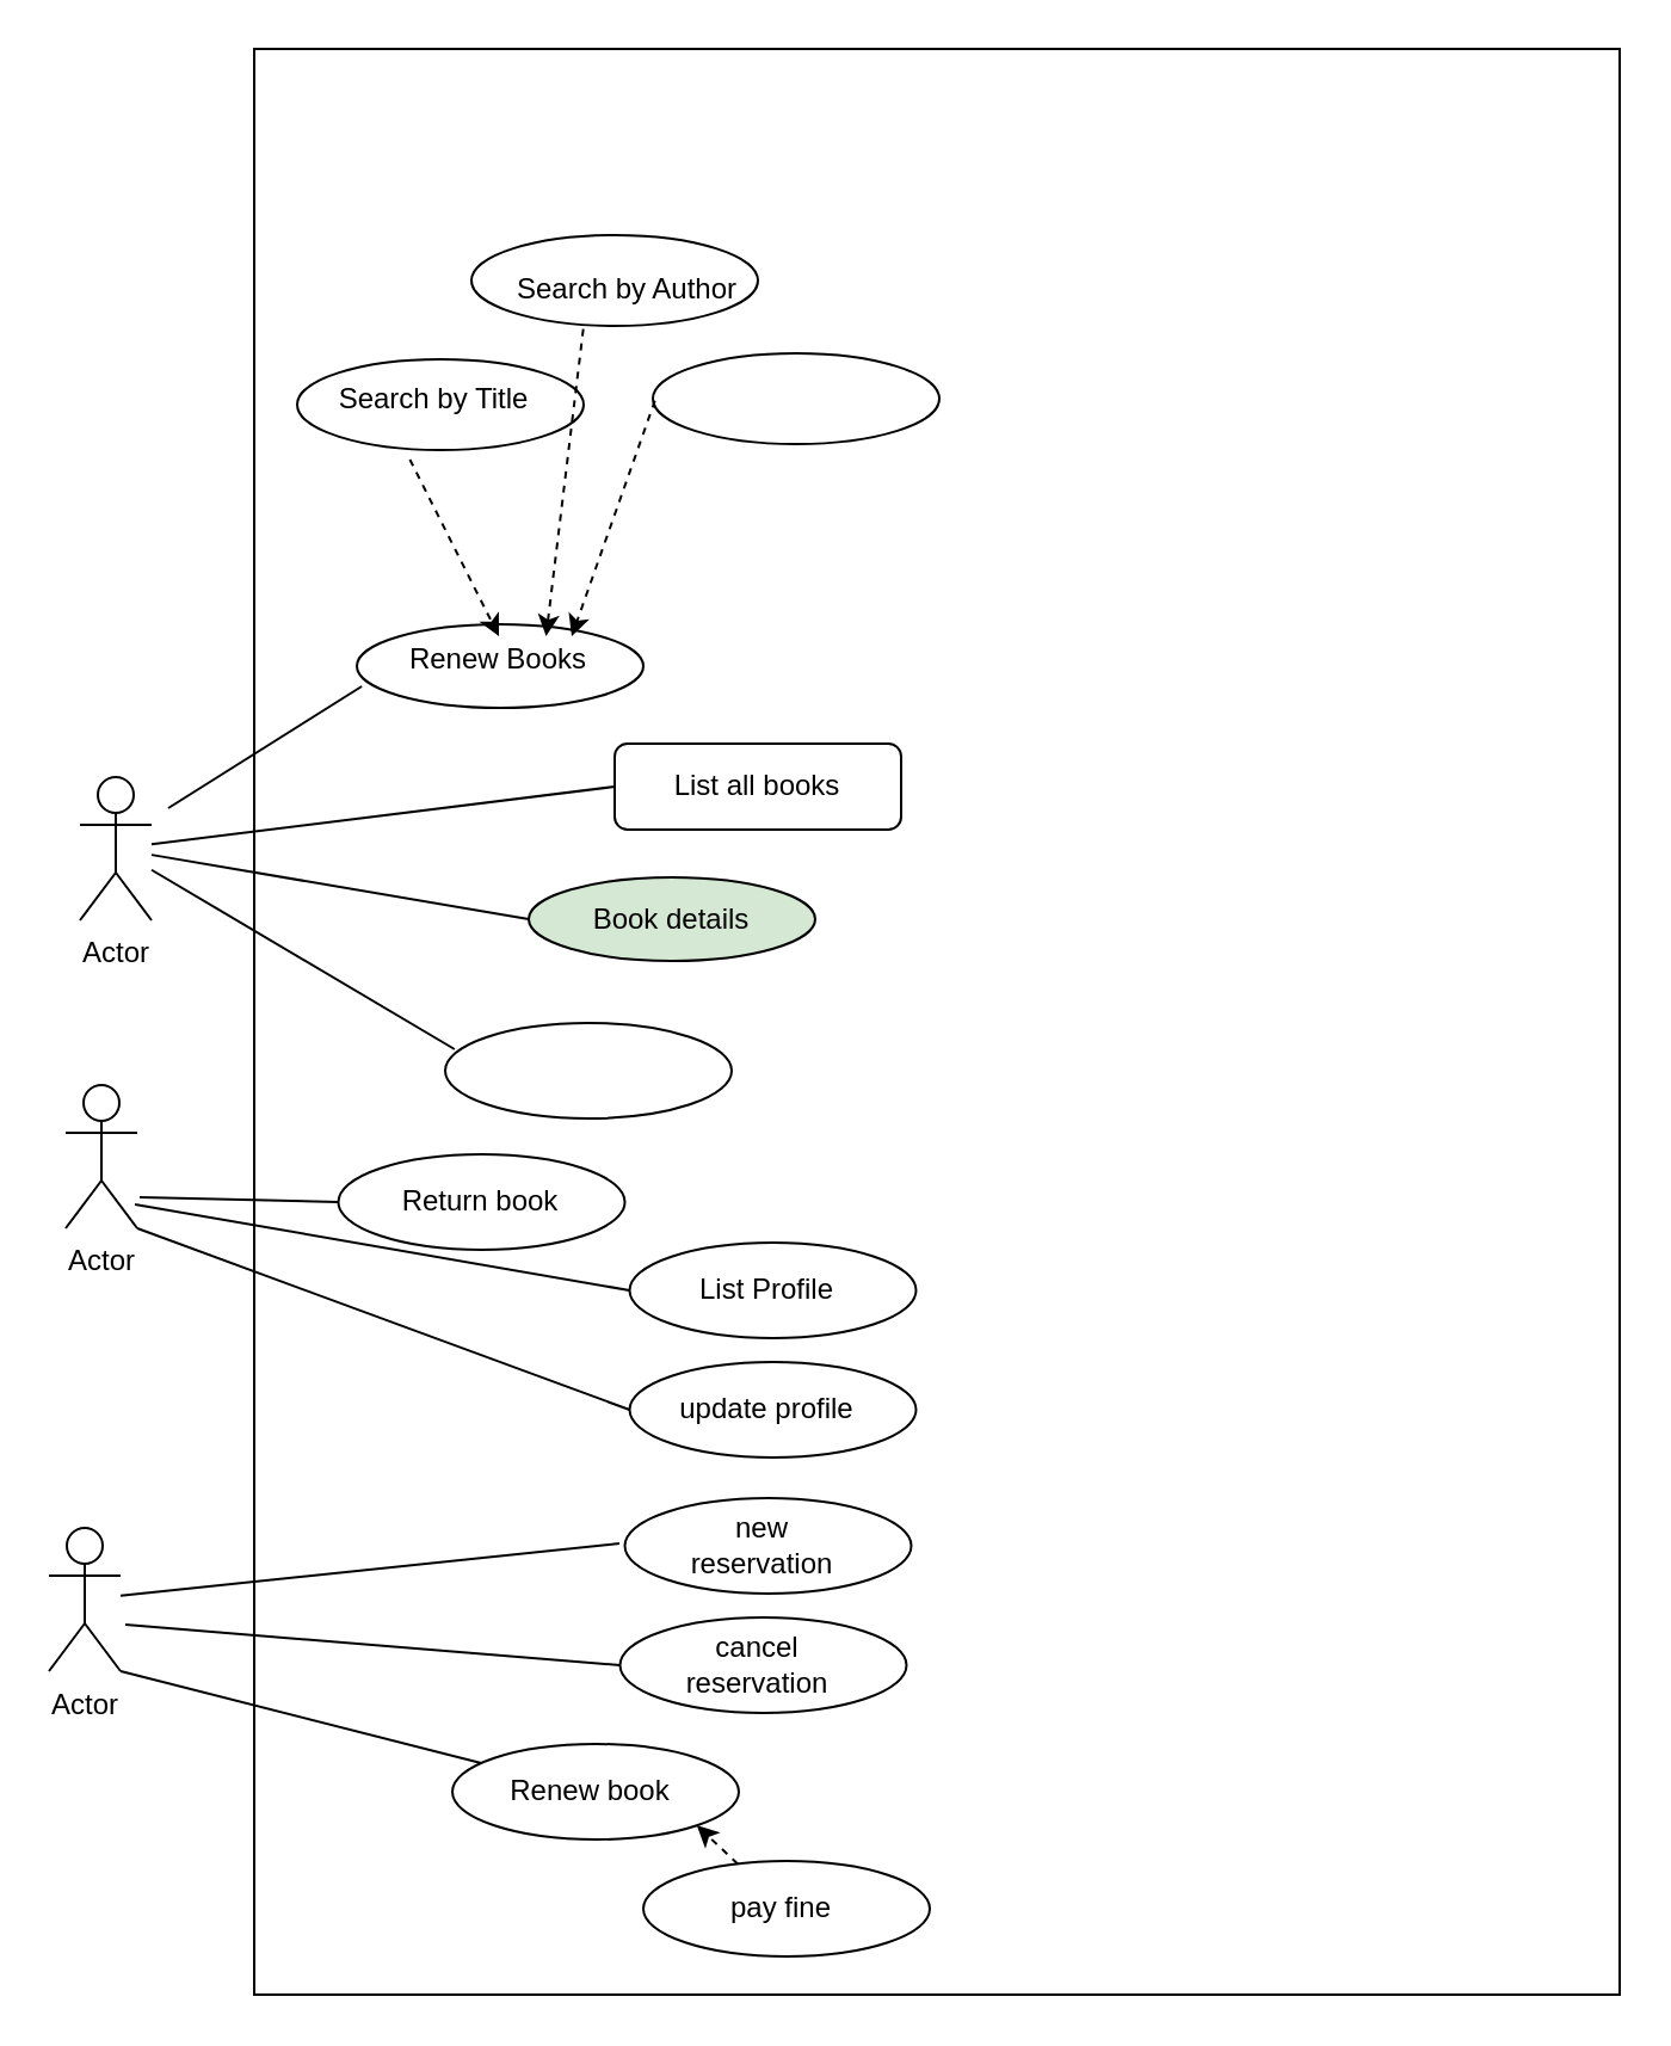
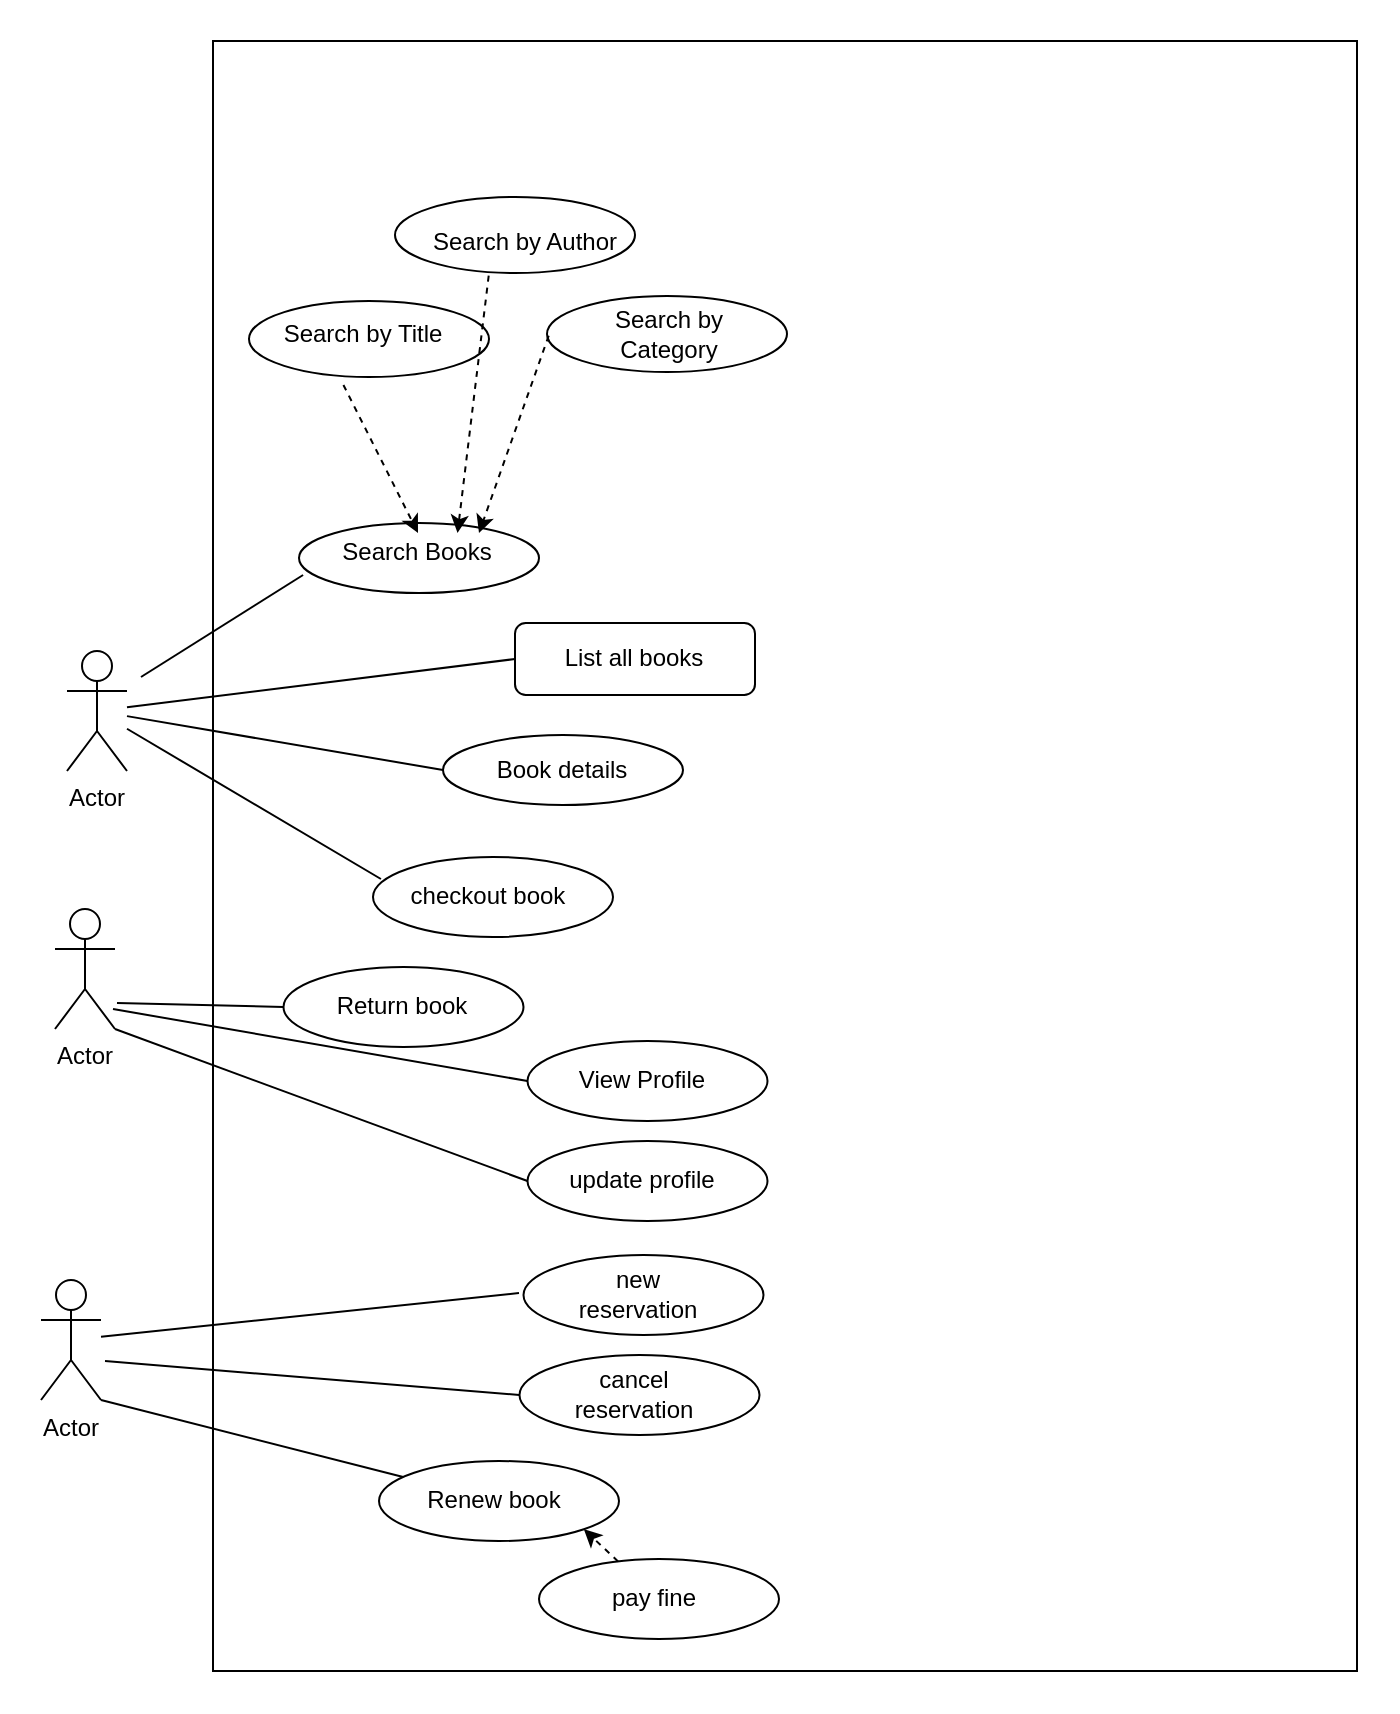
  <mxCell id="0" />
  <mxCell id="1" parent="0" />
  <mxCell id="2" value="Actor" style="shape=umlActor;verticalLabelPosition=bottom;verticalAlign=top;html=1;outlineConnect=0;" vertex="1" parent="1"><mxGeometry x="33" y="325" width="30" height="60" as="geometry" /></mxCell>
  <mxCell id="3" value="Actor" style="shape=umlActor;verticalLabelPosition=bottom;verticalAlign=top;html=1;outlineConnect=0;" vertex="1" parent="1"><mxGeometry x="27" y="454" width="30" height="60" as="geometry" /></mxCell>
  <mxCell id="4" value="" style="rounded=0;whiteSpace=wrap;html=1;" vertex="1" parent="1"><mxGeometry x="106" y="20" width="572" height="815" as="geometry" /></mxCell>
  <mxCell id="5" value="" style="ellipse;whiteSpace=wrap;html=1;" vertex="1" parent="1"><mxGeometry x="149" y="261" width="120" height="35" as="geometry" /></mxCell>
- <mxCell id="6" value="Renew Books" style="text;html=1;strokeColor=none;fillColor=none;align=center;verticalAlign=middle;whiteSpace=wrap;rounded=0;" vertex="1" parent="1"><mxGeometry x="169" y="266" width="79" height="20" as="geometry" /></mxCell>
+ <mxCell id="6" value="Search Books" style="text;html=1;strokeColor=none;fillColor=none;align=center;verticalAlign=middle;whiteSpace=wrap;rounded=0;" vertex="1" parent="1"><mxGeometry x="169" y="266" width="79" height="20" as="geometry" /></mxCell>
  <mxCell id="7" value="" style="ellipse;whiteSpace=wrap;html=1;" vertex="1" parent="1"><mxGeometry x="124" y="150" width="120" height="38" as="geometry" /></mxCell>
  <mxCell id="8" value="Search by Title" style="text;html=1;strokeColor=none;fillColor=none;align=center;verticalAlign=middle;whiteSpace=wrap;rounded=0;" vertex="1" parent="1"><mxGeometry x="137.5" y="156.5" width="86.5" height="20" as="geometry" /></mxCell>
  <mxCell id="9" value="" style="ellipse;whiteSpace=wrap;html=1;" vertex="1" parent="1"><mxGeometry x="197" y="98" width="120" height="38" as="geometry" /></mxCell>
  <mxCell id="10" value="Search by Author" style="text;html=1;strokeColor=none;fillColor=none;align=center;verticalAlign=middle;whiteSpace=wrap;rounded=0;" vertex="1" parent="1"><mxGeometry x="213.75" y="111" width="97.25" height="20" as="geometry" /></mxCell>
  <mxCell id="11" value="" style="ellipse;whiteSpace=wrap;html=1;" vertex="1" parent="1"><mxGeometry x="273" y="147.5" width="120" height="38" as="geometry" /></mxCell>
+ <mxCell id="12" value="Search by Category" style="text;html=1;strokeColor=none;fillColor=none;align=center;verticalAlign=middle;whiteSpace=wrap;rounded=0;" vertex="1" parent="1"><mxGeometry x="286" y="156.5" width="97.25" height="20" as="geometry" /></mxCell>
  <mxCell id="13" value="List all books" style="whiteSpace=wrap;html=1;rounded=1;" vertex="1" parent="1"><mxGeometry x="257" y="311" width="120" height="36" as="geometry" /></mxCell>
- <mxCell id="14" value="Book details" style="ellipse;whiteSpace=wrap;html=1;fillColor=#d5e8d4;" vertex="1" parent="1"><mxGeometry x="221" y="367" width="120" height="35" as="geometry" /></mxCell>
+ <mxCell id="14" value="Book details" style="ellipse;whiteSpace=wrap;html=1;" vertex="1" parent="1"><mxGeometry x="221" y="367" width="120" height="35" as="geometry" /></mxCell>
  <mxCell id="15" value="" style="ellipse;whiteSpace=wrap;html=1;" vertex="1" parent="1"><mxGeometry x="186" y="428" width="120" height="40" as="geometry" /></mxCell>
+ <mxCell id="16" value="checkout book" style="text;html=1;strokeColor=none;fillColor=none;align=center;verticalAlign=middle;whiteSpace=wrap;rounded=0;" vertex="1" parent="1"><mxGeometry x="202" y="440.5" width="84" height="15" as="geometry" /></mxCell>
  <mxCell id="17" value="" style="ellipse;whiteSpace=wrap;html=1;" vertex="1" parent="1"><mxGeometry x="263.25" y="520" width="120" height="40" as="geometry" /></mxCell>
- <mxCell id="18" value="List Profile" style="text;html=1;strokeColor=none;fillColor=none;align=center;verticalAlign=middle;whiteSpace=wrap;rounded=0;" vertex="1" parent="1"><mxGeometry x="279.25" y="532.5" width="84" height="15" as="geometry" /></mxCell>
+ <mxCell id="18" value="View Profile" style="text;html=1;strokeColor=none;fillColor=none;align=center;verticalAlign=middle;whiteSpace=wrap;rounded=0;" vertex="1" parent="1"><mxGeometry x="279.25" y="532.5" width="84" height="15" as="geometry" /></mxCell>
  <mxCell id="19" value="" style="ellipse;whiteSpace=wrap;html=1;" vertex="1" parent="1"><mxGeometry x="263.25" y="570" width="120" height="40" as="geometry" /></mxCell>
  <mxCell id="20" value="update profile" style="text;html=1;strokeColor=none;fillColor=none;align=center;verticalAlign=middle;whiteSpace=wrap;rounded=0;" vertex="1" parent="1"><mxGeometry x="279.25" y="582.5" width="84" height="15" as="geometry" /></mxCell>
  <mxCell id="21" value="" style="ellipse;whiteSpace=wrap;html=1;" vertex="1" parent="1"><mxGeometry x="261.25" y="627" width="120" height="40" as="geometry" /></mxCell>
  <mxCell id="22" value="new reservation" style="text;html=1;strokeColor=none;fillColor=none;align=center;verticalAlign=middle;whiteSpace=wrap;rounded=0;" vertex="1" parent="1"><mxGeometry x="277.25" y="639.5" width="84" height="15" as="geometry" /></mxCell>
  <mxCell id="23" value="" style="ellipse;whiteSpace=wrap;html=1;" vertex="1" parent="1"><mxGeometry x="259.25" y="677" width="120" height="40" as="geometry" /></mxCell>
  <mxCell id="24" value="cancel reservation" style="text;html=1;strokeColor=none;fillColor=none;align=center;verticalAlign=middle;whiteSpace=wrap;rounded=0;" vertex="1" parent="1"><mxGeometry x="275.25" y="689.5" width="84" height="15" as="geometry" /></mxCell>
  <mxCell id="25" value="" style="ellipse;whiteSpace=wrap;html=1;" vertex="1" parent="1"><mxGeometry x="141.25" y="483" width="120" height="40" as="geometry" /></mxCell>
  <mxCell id="26" value="Return book" style="text;html=1;strokeColor=none;fillColor=none;align=center;verticalAlign=middle;whiteSpace=wrap;rounded=0;" vertex="1" parent="1"><mxGeometry x="159.25" y="495.5" width="84" height="15" as="geometry" /></mxCell>
  <mxCell id="27" value="" style="ellipse;whiteSpace=wrap;html=1;" vertex="1" parent="1"><mxGeometry x="189" y="730" width="120" height="40" as="geometry" /></mxCell>
  <mxCell id="28" value="Renew book" style="text;html=1;strokeColor=none;fillColor=none;align=center;verticalAlign=middle;whiteSpace=wrap;rounded=0;" vertex="1" parent="1"><mxGeometry x="205" y="742.5" width="84" height="15" as="geometry" /></mxCell>
  <mxCell id="29" value="" style="ellipse;whiteSpace=wrap;html=1;" vertex="1" parent="1"><mxGeometry x="269" y="779" width="120" height="40" as="geometry" /></mxCell>
  <mxCell id="30" value="pay fine" style="text;html=1;strokeColor=none;fillColor=none;align=center;verticalAlign=middle;whiteSpace=wrap;rounded=0;" vertex="1" parent="1"><mxGeometry x="285" y="791.5" width="84" height="15" as="geometry" /></mxCell>
  <mxCell id="31" value="" style="endArrow=classic;html=1;dashed=1;exitX=0.241;exitY=0.144;exitDx=0;exitDy=0;exitPerimeter=0;entryX=0.75;entryY=0;entryDx=0;entryDy=0;" edge="1" parent="1" source="4" target="6"><mxGeometry width="50" height="50" relative="1" as="geometry"><mxPoint x="370" y="352" as="sourcePoint" /><mxPoint x="420" y="302" as="targetPoint" /></mxGeometry></mxCell>
  <mxCell id="32" value="" style="endArrow=classic;html=1;dashed=1;exitX=0.241;exitY=0.144;exitDx=0;exitDy=0;exitPerimeter=0;entryX=0.886;entryY=0;entryDx=0;entryDy=0;entryPerimeter=0;" edge="1" parent="1" target="6"><mxGeometry width="50" height="50" relative="1" as="geometry"><mxPoint x="273.852" y="167.36" as="sourcePoint" /><mxPoint x="232.375" y="186.5" as="targetPoint" /></mxGeometry></mxCell>
  <mxCell id="33" value="" style="endArrow=classic;html=1;dashed=1;exitX=0.114;exitY=0.211;exitDx=0;exitDy=0;exitPerimeter=0;entryX=0.5;entryY=0;entryDx=0;entryDy=0;" edge="1" parent="1" source="4" target="6"><mxGeometry width="50" height="50" relative="1" as="geometry"><mxPoint x="283.852" y="177.36" as="sourcePoint" /><mxPoint x="242.375" y="196.5" as="targetPoint" /></mxGeometry></mxCell>
  <mxCell id="34" value="" style="endArrow=none;html=1;entryX=0;entryY=0.5;entryDx=0;entryDy=0;" edge="1" parent="1" source="2" target="13"><mxGeometry width="50" height="50" relative="1" as="geometry"><mxPoint x="370" y="423" as="sourcePoint" /><mxPoint x="420" y="373" as="targetPoint" /></mxGeometry></mxCell>
  <mxCell id="35" value="" style="endArrow=none;html=1;entryX=0;entryY=0.5;entryDx=0;entryDy=0;" edge="1" parent="1" source="2" target="14"><mxGeometry width="50" height="50" relative="1" as="geometry"><mxPoint x="370" y="423" as="sourcePoint" /><mxPoint x="420" y="373" as="targetPoint" /></mxGeometry></mxCell>
  <mxCell id="36" value="" style="endArrow=none;html=1;entryX=0.033;entryY=0.275;entryDx=0;entryDy=0;entryPerimeter=0;" edge="1" parent="1" source="2" target="15"><mxGeometry width="50" height="50" relative="1" as="geometry"><mxPoint x="370" y="423" as="sourcePoint" /><mxPoint x="420" y="373" as="targetPoint" /></mxGeometry></mxCell>
  <mxCell id="37" value="" style="endArrow=none;html=1;entryX=0;entryY=0.5;entryDx=0;entryDy=0;" edge="1" parent="1" target="25"><mxGeometry width="50" height="50" relative="1" as="geometry"><mxPoint x="58" y="501" as="sourcePoint" /><mxPoint x="420" y="373" as="targetPoint" /></mxGeometry></mxCell>
  <mxCell id="38" value="" style="endArrow=none;html=1;exitX=1;exitY=1;exitDx=0;exitDy=0;exitPerimeter=0;entryX=0;entryY=0.5;entryDx=0;entryDy=0;" edge="1" parent="1" source="3" target="19"><mxGeometry width="50" height="50" relative="1" as="geometry"><mxPoint x="370" y="601" as="sourcePoint" /><mxPoint x="420" y="551" as="targetPoint" /></mxGeometry></mxCell>
  <mxCell id="39" value="Actor" style="shape=umlActor;verticalLabelPosition=bottom;verticalAlign=top;html=1;outlineConnect=0;" vertex="1" parent="1"><mxGeometry x="20" y="639.5" width="30" height="60" as="geometry" /></mxCell>
  <mxCell id="40" value="" style="endArrow=none;html=1;" edge="1" parent="1" source="39"><mxGeometry width="50" height="50" relative="1" as="geometry"><mxPoint x="370" y="680" as="sourcePoint" /><mxPoint x="259" y="646" as="targetPoint" /></mxGeometry></mxCell>
  <mxCell id="41" value="" style="endArrow=none;html=1;entryX=0;entryY=0.5;entryDx=0;entryDy=0;" edge="1" parent="1" target="23"><mxGeometry width="50" height="50" relative="1" as="geometry"><mxPoint x="52" y="680" as="sourcePoint" /><mxPoint x="420" y="630" as="targetPoint" /></mxGeometry></mxCell>
  <mxCell id="42" value="" style="endArrow=none;html=1;entryX=0.017;entryY=0.743;entryDx=0;entryDy=0;entryPerimeter=0;" edge="1" parent="1" target="5"><mxGeometry width="50" height="50" relative="1" as="geometry"><mxPoint x="70" y="338" as="sourcePoint" /><mxPoint x="420" y="316" as="targetPoint" /></mxGeometry></mxCell>
  <mxCell id="43" value="" style="endArrow=none;html=1;entryX=0;entryY=0.5;entryDx=0;entryDy=0;" edge="1" parent="1" target="17"><mxGeometry width="50" height="50" relative="1" as="geometry"><mxPoint x="56" y="504" as="sourcePoint" /><mxPoint x="420" y="633" as="targetPoint" /></mxGeometry></mxCell>
  <mxCell id="44" value="" style="endArrow=none;html=1;exitX=1;exitY=1;exitDx=0;exitDy=0;exitPerimeter=0;" edge="1" parent="1" source="39" target="27"><mxGeometry width="50" height="50" relative="1" as="geometry"><mxPoint x="370" y="683" as="sourcePoint" /><mxPoint x="420" y="633" as="targetPoint" /></mxGeometry></mxCell>
  <mxCell id="45" value="" style="endArrow=classic;html=1;entryX=1;entryY=1;entryDx=0;entryDy=0;dashed=1;" edge="1" parent="1" source="29" target="27"><mxGeometry width="50" height="50" relative="1" as="geometry"><mxPoint x="370" y="683" as="sourcePoint" /><mxPoint x="420" y="633" as="targetPoint" /></mxGeometry></mxCell>
